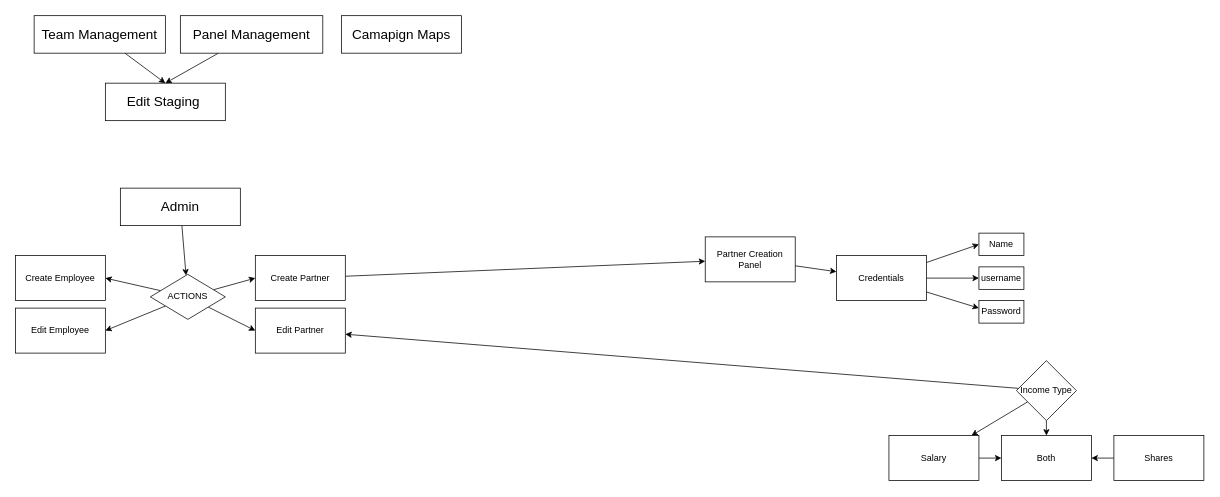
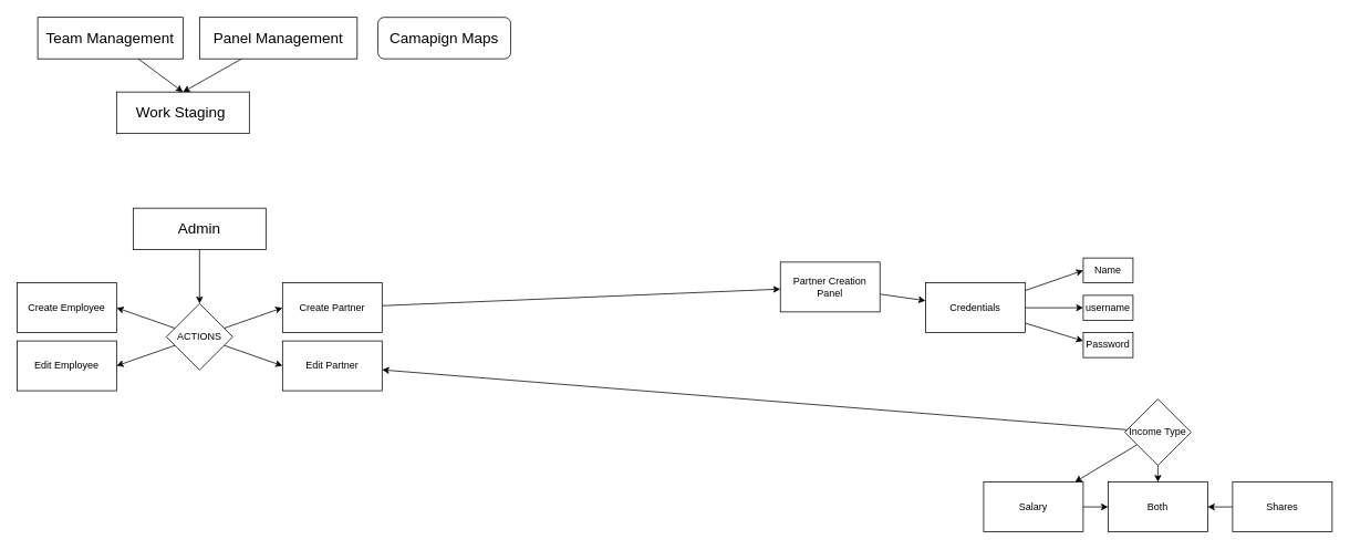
  <mxCell id="0" />
  <mxCell id="1" parent="0" />
- <mxCell id="2" value="&lt;font style=&quot;font-size: 18px;&quot;&gt;Edit Staging&amp;nbsp;&lt;/font&gt;" style="rounded=0;whiteSpace=wrap;html=1;" parent="1" vertex="1"><mxGeometry x="140" y="110" width="160" height="50" as="geometry" /></mxCell>
+ <mxCell id="2" value="&lt;font style=&quot;font-size: 18px;&quot;&gt;Work Staging&amp;nbsp;&lt;/font&gt;" style="rounded=0;whiteSpace=wrap;html=1;" parent="1" vertex="1"><mxGeometry x="140" y="110" width="160" height="50" as="geometry" /></mxCell>
  <mxCell id="3" style="edgeStyle=none;html=1;entryX=0.5;entryY=0;entryDx=0;entryDy=0;" edge="1" parent="1" source="4" target="2"><mxGeometry relative="1" as="geometry" /></mxCell>
  <mxCell id="4" value="&lt;font style=&quot;font-size: 18px;&quot;&gt;Team Management&lt;/font&gt;" style="rounded=0;whiteSpace=wrap;html=1;" parent="1" vertex="1"><mxGeometry x="45" y="20" width="175" height="50" as="geometry" /></mxCell>
  <mxCell id="5" style="edgeStyle=none;html=1;entryX=0.5;entryY=0;entryDx=0;entryDy=0;" edge="1" parent="1" source="6" target="2"><mxGeometry relative="1" as="geometry" /></mxCell>
  <mxCell id="6" value="&lt;font style=&quot;font-size: 18px;&quot;&gt;Panel Management&lt;/font&gt;" style="rounded=0;whiteSpace=wrap;html=1;" parent="1" vertex="1"><mxGeometry x="240" y="20" width="190" height="50" as="geometry" /></mxCell>
- <mxCell id="7" value="&lt;font style=&quot;font-size: 18px;&quot;&gt;Camapign Maps&lt;/font&gt;" style="rounded=0;whiteSpace=wrap;html=1;" parent="1" vertex="1"><mxGeometry x="455" y="20" width="160" height="50" as="geometry" /></mxCell>
+ <mxCell id="7" value="&lt;font style=&quot;font-size: 18px;&quot;&gt;Camapign Maps&lt;/font&gt;" style="whiteSpace=wrap;html=1;rounded=1;" parent="1" vertex="1"><mxGeometry x="455" y="20" width="160" height="50" as="geometry" /></mxCell>
  <mxCell id="8" value="" style="edgeStyle=none;html=1;" parent="1" source="9" target="14" edge="1"><mxGeometry relative="1" as="geometry" /></mxCell>
  <mxCell id="9" value="&lt;font style=&quot;font-size: 18px;&quot;&gt;Admin&lt;br&gt;&lt;/font&gt;" style="rounded=0;whiteSpace=wrap;html=1;" parent="1" vertex="1"><mxGeometry x="160" y="250" width="160" height="50" as="geometry" /></mxCell>
  <mxCell id="10" value="" style="edgeStyle=none;html=1;entryX=1;entryY=0.5;entryDx=0;entryDy=0;" parent="1" source="14" target="17" edge="1"><mxGeometry relative="1" as="geometry" /></mxCell>
  <mxCell id="11" value="" style="edgeStyle=none;html=1;entryX=0;entryY=0.5;entryDx=0;entryDy=0;" parent="1" source="14" target="16" edge="1"><mxGeometry relative="1" as="geometry" /></mxCell>
  <mxCell id="12" style="edgeStyle=none;html=1;entryX=0;entryY=0.5;entryDx=0;entryDy=0;" parent="1" source="14" target="18" edge="1"><mxGeometry relative="1" as="geometry" /></mxCell>
  <mxCell id="13" style="edgeStyle=none;html=1;entryX=1;entryY=0.5;entryDx=0;entryDy=0;" parent="1" source="14" target="19" edge="1"><mxGeometry relative="1" as="geometry" /></mxCell>
- <mxCell id="14" value="ACTIONS" style="rhombus;whiteSpace=wrap;html=1;rounded=0;" parent="1" vertex="1"><mxGeometry x="200" y="365" width="100" height="60" as="geometry" /></mxCell>
+ <mxCell id="14" value="ACTIONS" style="rhombus;whiteSpace=wrap;html=1;rounded=0;" parent="1" vertex="1"><mxGeometry x="200" y="365" width="80" height="80" as="geometry" /></mxCell>
  <mxCell id="15" value="" style="edgeStyle=none;html=1;" parent="1" source="16" target="21" edge="1"><mxGeometry relative="1" as="geometry" /></mxCell>
  <mxCell id="16" value="Create Partner" style="whiteSpace=wrap;html=1;rounded=0;" parent="1" vertex="1"><mxGeometry x="340" y="340" width="120" height="60" as="geometry" /></mxCell>
  <mxCell id="17" value="Create Employee" style="whiteSpace=wrap;html=1;rounded=0;" parent="1" vertex="1"><mxGeometry x="20" y="340" width="120" height="60" as="geometry" /></mxCell>
  <mxCell id="18" value="Edit Partner" style="whiteSpace=wrap;html=1;rounded=0;" parent="1" vertex="1"><mxGeometry x="340" y="410" width="120" height="60" as="geometry" /></mxCell>
  <mxCell id="19" value="Edit Employee" style="whiteSpace=wrap;html=1;rounded=0;" parent="1" vertex="1"><mxGeometry x="20" y="410" width="120" height="60" as="geometry" /></mxCell>
  <mxCell id="20" value="" style="edgeStyle=none;html=1;" parent="1" source="21" target="34" edge="1"><mxGeometry relative="1" as="geometry" /></mxCell>
  <mxCell id="21" value="Partner Creation&lt;br&gt;Panel" style="whiteSpace=wrap;html=1;rounded=0;" parent="1" vertex="1"><mxGeometry x="940" y="315" width="120" height="60" as="geometry" /></mxCell>
  <mxCell id="22" value="" style="edgeStyle=none;html=1;" parent="1" source="25" target="27" edge="1"><mxGeometry relative="1" as="geometry" /></mxCell>
  <mxCell id="23" value="" style="edgeStyle=none;html=1;" parent="1" source="25" target="18" edge="1"><mxGeometry relative="1" as="geometry" /></mxCell>
  <mxCell id="24" value="" style="edgeStyle=none;html=1;" parent="1" source="25" target="30" edge="1"><mxGeometry relative="1" as="geometry" /></mxCell>
  <mxCell id="25" value="Income Type" style="rhombus;whiteSpace=wrap;html=1;rounded=0;" parent="1" vertex="1"><mxGeometry x="1355" y="480" width="80" height="80" as="geometry" /></mxCell>
  <mxCell id="26" style="edgeStyle=none;html=1;entryX=0;entryY=0.5;entryDx=0;entryDy=0;" parent="1" source="27" target="30" edge="1"><mxGeometry relative="1" as="geometry" /></mxCell>
  <mxCell id="27" value="Salary" style="whiteSpace=wrap;html=1;rounded=0;" parent="1" vertex="1"><mxGeometry x="1185" y="580" width="120" height="60" as="geometry" /></mxCell>
  <mxCell id="28" style="edgeStyle=none;html=1;entryX=1;entryY=0.5;entryDx=0;entryDy=0;" parent="1" source="29" target="30" edge="1"><mxGeometry relative="1" as="geometry" /></mxCell>
  <mxCell id="29" value="Shares" style="whiteSpace=wrap;html=1;rounded=0;" parent="1" vertex="1"><mxGeometry x="1485" y="580" width="120" height="60" as="geometry" /></mxCell>
  <mxCell id="30" value="Both" style="whiteSpace=wrap;html=1;rounded=0;" parent="1" vertex="1"><mxGeometry x="1335" y="580" width="120" height="60" as="geometry" /></mxCell>
  <mxCell id="31" style="edgeStyle=none;html=1;" parent="1" source="34" target="36" edge="1"><mxGeometry relative="1" as="geometry" /></mxCell>
  <mxCell id="32" style="edgeStyle=none;html=1;" parent="1" source="34" edge="1"><mxGeometry relative="1" as="geometry"><mxPoint x="1305" y="410" as="targetPoint" /></mxGeometry></mxCell>
  <mxCell id="33" style="edgeStyle=none;html=1;entryX=0;entryY=0.5;entryDx=0;entryDy=0;" parent="1" source="34" target="35" edge="1"><mxGeometry relative="1" as="geometry" /></mxCell>
  <mxCell id="34" value="Credentials" style="whiteSpace=wrap;html=1;rounded=0;" parent="1" vertex="1"><mxGeometry x="1115" y="340" width="120" height="60" as="geometry" /></mxCell>
  <mxCell id="35" value="Name" style="whiteSpace=wrap;html=1;rounded=0;" parent="1" vertex="1"><mxGeometry x="1305" y="310" width="60" height="30" as="geometry" /></mxCell>
  <mxCell id="36" value="username" style="whiteSpace=wrap;html=1;rounded=0;" parent="1" vertex="1"><mxGeometry x="1305" y="355" width="60" height="30" as="geometry" /></mxCell>
  <mxCell id="37" value="Password" style="whiteSpace=wrap;html=1;rounded=0;" parent="1" vertex="1"><mxGeometry x="1305" y="400" width="60" height="30" as="geometry" /></mxCell>
